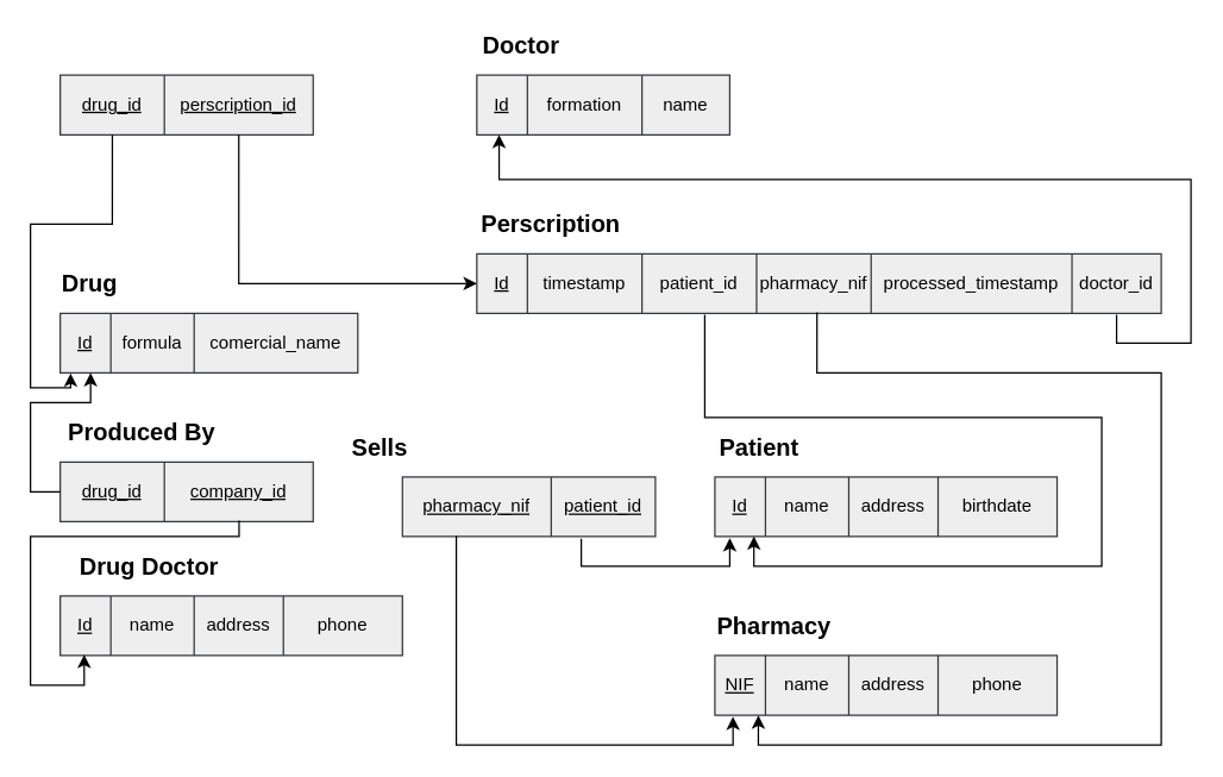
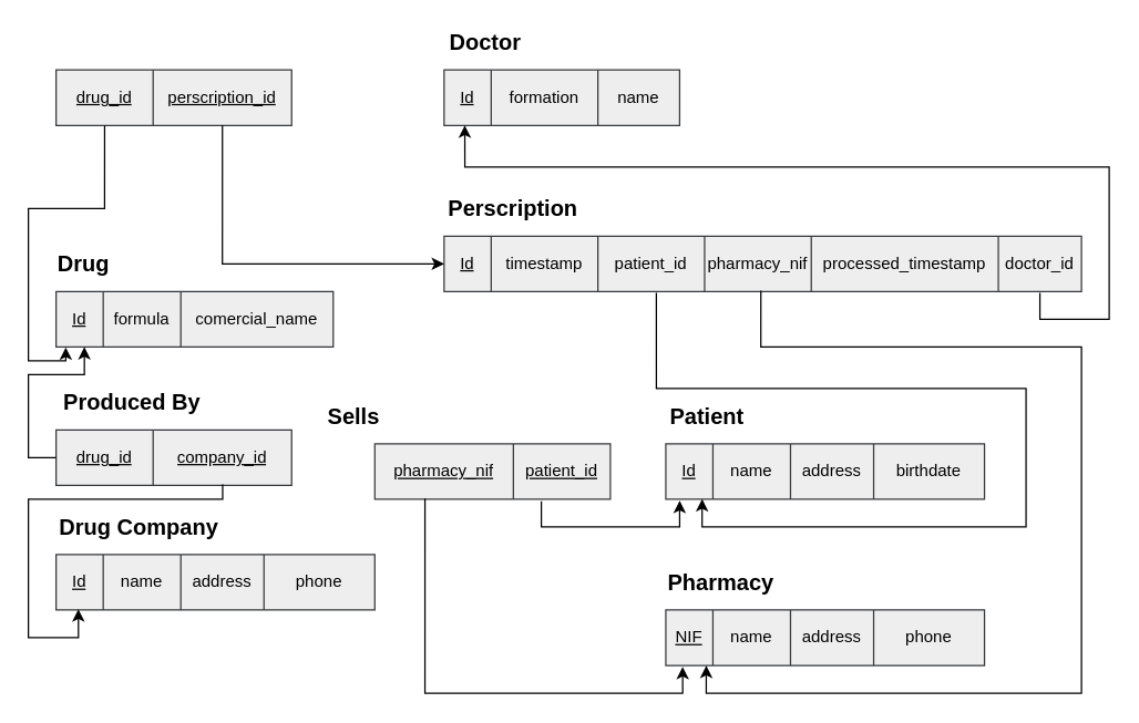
  <mxCell id="0" />
  <mxCell id="1" parent="0" />
  <mxCell id="2" value="" style="shape=table;html=1;whiteSpace=wrap;startSize=0;container=1;collapsible=0;childLayout=tableLayout;fillColor=#eeeeee;strokeColor=#36393d;" parent="1" vertex="1"><mxGeometry x="320" y="50" width="170" height="40" as="geometry" /></mxCell>
  <mxCell id="3" value="" style="shape=partialRectangle;html=1;whiteSpace=wrap;collapsible=0;dropTarget=0;pointerEvents=0;fillColor=none;top=0;left=0;bottom=0;right=0;points=[[0,0.5],[1,0.5]];portConstraint=eastwest;" parent="2" vertex="1"><mxGeometry width="170" height="40" as="geometry" /></mxCell>
  <mxCell id="4" value="&lt;u&gt;Id&lt;/u&gt;" style="shape=partialRectangle;html=1;whiteSpace=wrap;connectable=0;fillColor=none;top=0;left=0;bottom=0;right=0;overflow=hidden;" parent="3" vertex="1"><mxGeometry width="34" height="40" as="geometry" /></mxCell>
  <mxCell id="5" value="formation" style="shape=partialRectangle;html=1;whiteSpace=wrap;connectable=0;fillColor=none;top=0;left=0;bottom=0;right=0;overflow=hidden;" parent="3" vertex="1"><mxGeometry x="34" width="77" height="40" as="geometry" /></mxCell>
  <mxCell id="6" value="name" style="shape=partialRectangle;html=1;whiteSpace=wrap;connectable=0;fillColor=none;top=0;left=0;bottom=0;right=0;overflow=hidden;" parent="3" vertex="1"><mxGeometry x="111" width="59" height="40" as="geometry" /></mxCell>
  <mxCell id="7" value="&lt;span style=&quot;font-size: 16px&quot;&gt;&lt;b&gt;Doctor&lt;/b&gt;&lt;/span&gt;" style="text;html=1;strokeColor=none;fillColor=none;align=center;verticalAlign=middle;whiteSpace=wrap;rounded=0;" parent="1" vertex="1"><mxGeometry x="320" y="20" width="60" height="20" as="geometry" /></mxCell>
  <mxCell id="8" value="" style="shape=table;html=1;whiteSpace=wrap;startSize=0;container=1;collapsible=0;childLayout=tableLayout;fillColor=#eeeeee;strokeColor=#36393d;" parent="1" vertex="1"><mxGeometry x="320" y="170" width="460" height="40" as="geometry" /></mxCell>
  <mxCell id="9" value="" style="shape=partialRectangle;html=1;whiteSpace=wrap;collapsible=0;dropTarget=0;pointerEvents=0;fillColor=none;top=0;left=0;bottom=0;right=0;points=[[0,0.5],[1,0.5]];portConstraint=eastwest;" parent="8" vertex="1"><mxGeometry width="460" height="40" as="geometry" /></mxCell>
  <mxCell id="10" value="&lt;u&gt;Id&lt;/u&gt;" style="shape=partialRectangle;html=1;whiteSpace=wrap;connectable=0;fillColor=none;top=0;left=0;bottom=0;right=0;overflow=hidden;" parent="9" vertex="1"><mxGeometry width="34" height="40" as="geometry" /></mxCell>
  <mxCell id="11" value="timestamp" style="shape=partialRectangle;html=1;whiteSpace=wrap;connectable=0;fillColor=none;top=0;left=0;bottom=0;right=0;overflow=hidden;" parent="9" vertex="1"><mxGeometry x="34" width="77" height="40" as="geometry" /></mxCell>
  <mxCell id="12" value="patient_id" style="shape=partialRectangle;html=1;whiteSpace=wrap;connectable=0;fillColor=none;top=0;left=0;bottom=0;right=0;overflow=hidden;" parent="9" vertex="1"><mxGeometry x="111" width="77" height="40" as="geometry" /></mxCell>
  <mxCell id="13" value="pharmacy_nif" style="shape=partialRectangle;html=1;whiteSpace=wrap;connectable=0;fillColor=none;top=0;left=0;bottom=0;right=0;overflow=hidden;" parent="9" vertex="1"><mxGeometry x="188" width="77" height="40" as="geometry" /></mxCell>
  <mxCell id="14" value="&lt;span&gt;processed_timestamp&lt;/span&gt;" style="shape=partialRectangle;html=1;whiteSpace=wrap;connectable=0;fillColor=none;top=0;left=0;bottom=0;right=0;overflow=hidden;" parent="9" vertex="1"><mxGeometry x="265" width="135" height="40" as="geometry" /></mxCell>
  <mxCell id="15" value="doctor_id" style="shape=partialRectangle;html=1;whiteSpace=wrap;connectable=0;fillColor=none;top=0;left=0;bottom=0;right=0;overflow=hidden;" parent="9" vertex="1"><mxGeometry x="400" width="60" height="40" as="geometry" /></mxCell>
  <mxCell id="16" value="&lt;span style=&quot;font-size: 16px&quot;&gt;&lt;b&gt;Perscription&lt;/b&gt;&lt;/span&gt;" style="text;html=1;strokeColor=none;fillColor=none;align=center;verticalAlign=middle;whiteSpace=wrap;rounded=0;" parent="1" vertex="1"><mxGeometry x="320" y="140" width="100" height="20" as="geometry" /></mxCell>
  <mxCell id="17" value="" style="shape=table;html=1;whiteSpace=wrap;startSize=0;container=1;collapsible=0;childLayout=tableLayout;fillColor=#eeeeee;strokeColor=#36393d;" parent="1" vertex="1"><mxGeometry x="40" y="210" width="200" height="40" as="geometry" /></mxCell>
  <mxCell id="18" value="" style="shape=partialRectangle;html=1;whiteSpace=wrap;collapsible=0;dropTarget=0;pointerEvents=0;fillColor=none;top=0;left=0;bottom=0;right=0;points=[[0,0.5],[1,0.5]];portConstraint=eastwest;" parent="17" vertex="1"><mxGeometry width="200" height="40" as="geometry" /></mxCell>
  <mxCell id="19" value="&lt;u&gt;Id&lt;/u&gt;" style="shape=partialRectangle;html=1;whiteSpace=wrap;connectable=0;fillColor=none;top=0;left=0;bottom=0;right=0;overflow=hidden;" parent="18" vertex="1"><mxGeometry width="34" height="40" as="geometry" /></mxCell>
  <mxCell id="20" value="formula" style="shape=partialRectangle;html=1;whiteSpace=wrap;connectable=0;fillColor=none;top=0;left=0;bottom=0;right=0;overflow=hidden;" parent="18" vertex="1"><mxGeometry x="34" width="56" height="40" as="geometry" /></mxCell>
  <mxCell id="21" value="comercial_name" style="shape=partialRectangle;html=1;whiteSpace=wrap;connectable=0;fillColor=none;top=0;left=0;bottom=0;right=0;overflow=hidden;" parent="18" vertex="1"><mxGeometry x="90" width="110" height="40" as="geometry" /></mxCell>
  <mxCell id="22" value="&lt;span style=&quot;font-size: 16px&quot;&gt;&lt;b&gt;Drug&lt;/b&gt;&lt;/span&gt;" style="text;html=1;strokeColor=none;fillColor=none;align=center;verticalAlign=middle;whiteSpace=wrap;rounded=0;" parent="1" vertex="1"><mxGeometry x="40" y="180" width="40" height="20" as="geometry" /></mxCell>
  <mxCell id="23" value="" style="shape=table;html=1;whiteSpace=wrap;startSize=0;container=1;collapsible=0;childLayout=tableLayout;fillColor=#eeeeee;strokeColor=#36393d;" parent="1" vertex="1"><mxGeometry x="40" y="400" width="230" height="40" as="geometry" /></mxCell>
  <mxCell id="24" value="" style="shape=partialRectangle;html=1;whiteSpace=wrap;collapsible=0;dropTarget=0;pointerEvents=0;fillColor=none;top=0;left=0;bottom=0;right=0;points=[[0,0.5],[1,0.5]];portConstraint=eastwest;" parent="23" vertex="1"><mxGeometry width="230" height="40" as="geometry" /></mxCell>
  <mxCell id="25" value="&lt;u&gt;Id&lt;/u&gt;" style="shape=partialRectangle;html=1;whiteSpace=wrap;connectable=0;fillColor=none;top=0;left=0;bottom=0;right=0;overflow=hidden;" parent="24" vertex="1"><mxGeometry width="34" height="40" as="geometry" /></mxCell>
  <mxCell id="26" value="name" style="shape=partialRectangle;html=1;whiteSpace=wrap;connectable=0;fillColor=none;top=0;left=0;bottom=0;right=0;overflow=hidden;" parent="24" vertex="1"><mxGeometry x="34" width="56" height="40" as="geometry" /></mxCell>
  <mxCell id="27" value="address" style="shape=partialRectangle;html=1;whiteSpace=wrap;connectable=0;fillColor=none;top=0;left=0;bottom=0;right=0;overflow=hidden;" parent="24" vertex="1"><mxGeometry x="90" width="60" height="40" as="geometry" /></mxCell>
  <mxCell id="28" value="phone" style="shape=partialRectangle;html=1;whiteSpace=wrap;connectable=0;fillColor=none;top=0;left=0;bottom=0;right=0;overflow=hidden;" parent="24" vertex="1"><mxGeometry x="150" width="80" height="40" as="geometry" /></mxCell>
- <mxCell id="29" value="&lt;span style=&quot;font-size: 16px&quot;&gt;&lt;b&gt;Drug Doctor&lt;/b&gt;&lt;/span&gt;" style="text;html=1;strokeColor=none;fillColor=none;align=center;verticalAlign=middle;whiteSpace=wrap;rounded=0;" parent="1" vertex="1"><mxGeometry x="40" y="370" width="120" height="20" as="geometry" /></mxCell>
+ <mxCell id="29" value="&lt;span style=&quot;font-size: 16px&quot;&gt;&lt;b&gt;Drug Company&lt;/b&gt;&lt;/span&gt;" style="text;html=1;strokeColor=none;fillColor=none;align=center;verticalAlign=middle;whiteSpace=wrap;rounded=0;" parent="1" vertex="1"><mxGeometry x="40" y="370" width="120" height="20" as="geometry" /></mxCell>
  <mxCell id="30" value="" style="shape=table;html=1;whiteSpace=wrap;startSize=0;container=1;collapsible=0;childLayout=tableLayout;fillColor=#eeeeee;strokeColor=#36393d;" parent="1" vertex="1"><mxGeometry x="480" y="440" width="230" height="40" as="geometry" /></mxCell>
  <mxCell id="31" value="" style="shape=partialRectangle;html=1;whiteSpace=wrap;collapsible=0;dropTarget=0;pointerEvents=0;fillColor=none;top=0;left=0;bottom=0;right=0;points=[[0,0.5],[1,0.5]];portConstraint=eastwest;" parent="30" vertex="1"><mxGeometry width="230" height="40" as="geometry" /></mxCell>
  <mxCell id="32" value="&lt;u&gt;NIF&lt;/u&gt;" style="shape=partialRectangle;html=1;whiteSpace=wrap;connectable=0;fillColor=none;top=0;left=0;bottom=0;right=0;overflow=hidden;" parent="31" vertex="1"><mxGeometry width="34" height="40" as="geometry" /></mxCell>
  <mxCell id="33" value="name" style="shape=partialRectangle;html=1;whiteSpace=wrap;connectable=0;fillColor=none;top=0;left=0;bottom=0;right=0;overflow=hidden;" parent="31" vertex="1"><mxGeometry x="34" width="56" height="40" as="geometry" /></mxCell>
  <mxCell id="34" value="address" style="shape=partialRectangle;html=1;whiteSpace=wrap;connectable=0;fillColor=none;top=0;left=0;bottom=0;right=0;overflow=hidden;" parent="31" vertex="1"><mxGeometry x="90" width="60" height="40" as="geometry" /></mxCell>
  <mxCell id="35" value="phone" style="shape=partialRectangle;html=1;whiteSpace=wrap;connectable=0;fillColor=none;top=0;left=0;bottom=0;right=0;overflow=hidden;" parent="31" vertex="1"><mxGeometry x="150" width="80" height="40" as="geometry" /></mxCell>
  <mxCell id="36" value="&lt;span style=&quot;font-size: 16px&quot;&gt;&lt;b&gt;Pharmacy&lt;/b&gt;&lt;/span&gt;" style="text;html=1;strokeColor=none;fillColor=none;align=center;verticalAlign=middle;whiteSpace=wrap;rounded=0;" parent="1" vertex="1"><mxGeometry x="480" y="410" width="80" height="20" as="geometry" /></mxCell>
  <mxCell id="37" value="" style="shape=table;html=1;whiteSpace=wrap;startSize=0;container=1;collapsible=0;childLayout=tableLayout;fillColor=#eeeeee;strokeColor=#36393d;" parent="1" vertex="1"><mxGeometry x="480" y="320" width="230" height="40" as="geometry" /></mxCell>
  <mxCell id="38" value="" style="shape=partialRectangle;html=1;whiteSpace=wrap;collapsible=0;dropTarget=0;pointerEvents=0;fillColor=none;top=0;left=0;bottom=0;right=0;points=[[0,0.5],[1,0.5]];portConstraint=eastwest;" parent="37" vertex="1"><mxGeometry width="230" height="40" as="geometry" /></mxCell>
  <mxCell id="39" value="&lt;u&gt;Id&lt;/u&gt;" style="shape=partialRectangle;html=1;whiteSpace=wrap;connectable=0;fillColor=none;top=0;left=0;bottom=0;right=0;overflow=hidden;" parent="38" vertex="1"><mxGeometry width="34" height="40" as="geometry" /></mxCell>
  <mxCell id="40" value="name" style="shape=partialRectangle;html=1;whiteSpace=wrap;connectable=0;fillColor=none;top=0;left=0;bottom=0;right=0;overflow=hidden;" parent="38" vertex="1"><mxGeometry x="34" width="56" height="40" as="geometry" /></mxCell>
  <mxCell id="41" value="address" style="shape=partialRectangle;html=1;whiteSpace=wrap;connectable=0;fillColor=none;top=0;left=0;bottom=0;right=0;overflow=hidden;" parent="38" vertex="1"><mxGeometry x="90" width="60" height="40" as="geometry" /></mxCell>
  <mxCell id="42" value="birthdate" style="shape=partialRectangle;html=1;whiteSpace=wrap;connectable=0;fillColor=none;top=0;left=0;bottom=0;right=0;overflow=hidden;" parent="38" vertex="1"><mxGeometry x="150" width="80" height="40" as="geometry" /></mxCell>
  <mxCell id="43" value="&lt;span style=&quot;font-size: 16px&quot;&gt;&lt;b&gt;Patient&lt;/b&gt;&lt;/span&gt;" style="text;html=1;strokeColor=none;fillColor=none;align=center;verticalAlign=middle;whiteSpace=wrap;rounded=0;" parent="1" vertex="1"><mxGeometry x="480" y="290" width="60" height="20" as="geometry" /></mxCell>
  <mxCell id="44" style="edgeStyle=orthogonalEdgeStyle;rounded=0;orthogonalLoop=1;jettySize=auto;html=1;exitX=0.088;exitY=1;exitDx=0;exitDy=0;exitPerimeter=0;entryX=0.088;entryY=1;entryDx=0;entryDy=0;entryPerimeter=0;" parent="1" edge="1" target="3"><mxGeometry relative="1" as="geometry"><Array as="points"><mxPoint x="750" y="211" /><mxPoint x="750" y="230" /><mxPoint x="800" y="230" /><mxPoint x="800" y="120" /><mxPoint x="335" y="120" /></Array><mxPoint x="750" y="211" as="sourcePoint" /></mxGeometry></mxCell>
  <mxCell id="45" value="" style="shape=table;html=1;whiteSpace=wrap;startSize=0;container=1;collapsible=0;childLayout=tableLayout;fillColor=#eeeeee;strokeColor=#36393d;" parent="1" vertex="1"><mxGeometry x="40" y="50" width="170" height="40" as="geometry" /></mxCell>
  <mxCell id="46" value="" style="shape=partialRectangle;html=1;whiteSpace=wrap;collapsible=0;dropTarget=0;pointerEvents=0;fillColor=none;top=0;left=0;bottom=0;right=0;points=[[0,0.5],[1,0.5]];portConstraint=eastwest;" parent="45" vertex="1"><mxGeometry width="170" height="40" as="geometry" /></mxCell>
  <mxCell id="47" value="&lt;u&gt;drug_id&lt;/u&gt;" style="shape=partialRectangle;html=1;whiteSpace=wrap;connectable=0;fillColor=none;top=0;left=0;bottom=0;right=0;overflow=hidden;" parent="46" vertex="1"><mxGeometry width="70" height="40" as="geometry" /></mxCell>
  <mxCell id="48" value="&lt;u&gt;perscription_id&lt;/u&gt;" style="shape=partialRectangle;html=1;whiteSpace=wrap;connectable=0;fillColor=none;top=0;left=0;bottom=0;right=0;overflow=hidden;" parent="46" vertex="1"><mxGeometry x="70" width="100" height="40" as="geometry" /></mxCell>
  <mxCell id="49" value="" style="shape=table;html=1;whiteSpace=wrap;startSize=0;container=1;collapsible=0;childLayout=tableLayout;fillColor=#eeeeee;strokeColor=#36393d;" parent="1" vertex="1"><mxGeometry x="40" y="310" width="170" height="40" as="geometry" /></mxCell>
  <mxCell id="50" value="" style="shape=partialRectangle;html=1;whiteSpace=wrap;collapsible=0;dropTarget=0;pointerEvents=0;fillColor=none;top=0;left=0;bottom=0;right=0;points=[[0,0.5],[1,0.5]];portConstraint=eastwest;" parent="49" vertex="1"><mxGeometry width="170" height="40" as="geometry" /></mxCell>
  <mxCell id="51" value="&lt;u&gt;drug_id&lt;/u&gt;" style="shape=partialRectangle;html=1;whiteSpace=wrap;connectable=0;fillColor=none;top=0;left=0;bottom=0;right=0;overflow=hidden;" parent="50" vertex="1"><mxGeometry width="70" height="40" as="geometry" /></mxCell>
  <mxCell id="52" value="&lt;u&gt;company_id&lt;/u&gt;" style="shape=partialRectangle;html=1;whiteSpace=wrap;connectable=0;fillColor=none;top=0;left=0;bottom=0;right=0;overflow=hidden;" parent="50" vertex="1"><mxGeometry x="70" width="100" height="40" as="geometry" /></mxCell>
  <mxCell id="53" value="&lt;span style=&quot;font-size: 16px&quot;&gt;&lt;b&gt;Produced By&lt;/b&gt;&lt;/span&gt;" style="text;html=1;strokeColor=none;fillColor=none;align=center;verticalAlign=middle;whiteSpace=wrap;rounded=0;" parent="1" vertex="1"><mxGeometry x="40" y="280" width="110" height="20" as="geometry" /></mxCell>
  <mxCell id="54" value="" style="shape=table;html=1;whiteSpace=wrap;startSize=0;container=1;collapsible=0;childLayout=tableLayout;fillColor=#eeeeee;strokeColor=#36393d;" parent="1" vertex="1"><mxGeometry x="270" y="320" width="170" height="40" as="geometry" /></mxCell>
  <mxCell id="55" value="" style="shape=partialRectangle;html=1;whiteSpace=wrap;collapsible=0;dropTarget=0;pointerEvents=0;fillColor=none;top=0;left=0;bottom=0;right=0;points=[[0,0.5],[1,0.5]];portConstraint=eastwest;" parent="54" vertex="1"><mxGeometry width="170" height="40" as="geometry" /></mxCell>
  <mxCell id="56" value="&lt;u&gt;pharmacy_nif&lt;/u&gt;" style="shape=partialRectangle;html=1;whiteSpace=wrap;connectable=0;fillColor=none;top=0;left=0;bottom=0;right=0;overflow=hidden;" parent="55" vertex="1"><mxGeometry width="100" height="40" as="geometry" /></mxCell>
  <mxCell id="57" value="&lt;u&gt;patient_id&lt;/u&gt;" style="shape=partialRectangle;html=1;whiteSpace=wrap;connectable=0;fillColor=none;top=0;left=0;bottom=0;right=0;overflow=hidden;" parent="55" vertex="1"><mxGeometry x="100" width="70" height="40" as="geometry" /></mxCell>
  <mxCell id="58" style="edgeStyle=orthogonalEdgeStyle;rounded=0;orthogonalLoop=1;jettySize=auto;html=1;entryX=0.707;entryY=1.035;entryDx=0;entryDy=0;entryPerimeter=0;exitX=0.707;exitY=1.035;exitDx=0;exitDy=0;exitPerimeter=0;" parent="54" edge="1" source="55"><mxGeometry relative="1" as="geometry"><Array as="points"><mxPoint x="120" y="60" /><mxPoint x="220" y="60" /></Array><mxPoint x="220" y="41" as="targetPoint" /></mxGeometry></mxCell>
  <mxCell id="59" value="&lt;span style=&quot;font-size: 16px&quot;&gt;&lt;b&gt;Sells&lt;/b&gt;&lt;/span&gt;" style="text;html=1;strokeColor=none;fillColor=none;align=center;verticalAlign=middle;whiteSpace=wrap;rounded=0;" parent="1" vertex="1"><mxGeometry x="220" y="290" width="70" height="20" as="geometry" /></mxCell>
  <mxCell id="60" style="edgeStyle=orthogonalEdgeStyle;rounded=0;orthogonalLoop=1;jettySize=auto;html=1;exitX=0.333;exitY=1.021;exitDx=0;exitDy=0;exitPerimeter=0;entryX=0.114;entryY=0.995;entryDx=0;entryDy=0;entryPerimeter=0;" parent="1" source="9" target="38" edge="1"><mxGeometry relative="1" as="geometry"><Array as="points"><mxPoint x="473" y="280" /><mxPoint x="740" y="280" /><mxPoint x="740" y="380" /><mxPoint x="506" y="380" /></Array><mxPoint x="610" y="250" as="sourcePoint" /></mxGeometry></mxCell>
  <mxCell id="61" style="edgeStyle=orthogonalEdgeStyle;rounded=0;orthogonalLoop=1;jettySize=auto;html=1;exitX=0.706;exitY=1;exitDx=0;exitDy=0;entryX=0;entryY=0.5;entryDx=0;entryDy=0;exitPerimeter=0;" parent="1" source="46" target="9" edge="1"><mxGeometry relative="1" as="geometry" /></mxCell>
  <mxCell id="62" style="edgeStyle=orthogonalEdgeStyle;rounded=0;orthogonalLoop=1;jettySize=auto;html=1;exitX=0.206;exitY=1.007;exitDx=0;exitDy=0;entryX=0.035;entryY=1.008;entryDx=0;entryDy=0;entryPerimeter=0;exitPerimeter=0;" parent="1" source="46" target="18" edge="1"><mxGeometry relative="1" as="geometry"><Array as="points"><mxPoint x="75" y="150" /><mxPoint x="20" y="150" /><mxPoint x="20" y="260" /><mxPoint x="47" y="260" /></Array></mxGeometry></mxCell>
  <mxCell id="63" style="edgeStyle=orthogonalEdgeStyle;rounded=0;orthogonalLoop=1;jettySize=auto;html=1;entryX=0.102;entryY=1;entryDx=0;entryDy=0;entryPerimeter=0;" parent="1" source="50" target="18" edge="1"><mxGeometry relative="1" as="geometry"><Array as="points"><mxPoint x="20" y="330" /><mxPoint x="20" y="270" /><mxPoint x="60" y="270" /></Array></mxGeometry></mxCell>
  <mxCell id="64" style="edgeStyle=orthogonalEdgeStyle;rounded=0;orthogonalLoop=1;jettySize=auto;html=1;exitX=0.707;exitY=0.979;exitDx=0;exitDy=0;entryX=0.07;entryY=0.986;entryDx=0;entryDy=0;entryPerimeter=0;exitPerimeter=0;" parent="1" source="50" target="24" edge="1"><mxGeometry relative="1" as="geometry"><Array as="points"><mxPoint x="160" y="360" /><mxPoint x="20" y="360" /><mxPoint x="20" y="460" /><mxPoint x="56" y="460" /></Array></mxGeometry></mxCell>
  <mxCell id="65" style="edgeStyle=orthogonalEdgeStyle;rounded=0;orthogonalLoop=1;jettySize=auto;html=1;exitX=0.497;exitY=0.983;exitDx=0;exitDy=0;entryX=0.127;entryY=1.003;entryDx=0;entryDy=0;entryPerimeter=0;exitPerimeter=0;" parent="1" source="9" target="31" edge="1"><mxGeometry relative="1" as="geometry"><Array as="points"><mxPoint x="549" y="250" /><mxPoint x="780" y="250" /><mxPoint x="780" y="500" /><mxPoint x="509" y="500" /></Array><mxPoint x="677.58" y="250.6" as="sourcePoint" /></mxGeometry></mxCell>
  <mxCell id="66" style="edgeStyle=orthogonalEdgeStyle;rounded=0;orthogonalLoop=1;jettySize=auto;html=1;exitX=0.213;exitY=0.985;exitDx=0;exitDy=0;entryX=0.053;entryY=1.025;entryDx=0;entryDy=0;entryPerimeter=0;exitPerimeter=0;" parent="1" source="55" target="31" edge="1"><mxGeometry relative="1" as="geometry"><Array as="points"><mxPoint x="306" y="500" /><mxPoint x="492" y="500" /></Array><mxPoint x="400" y="440" as="sourcePoint" /></mxGeometry></mxCell>
